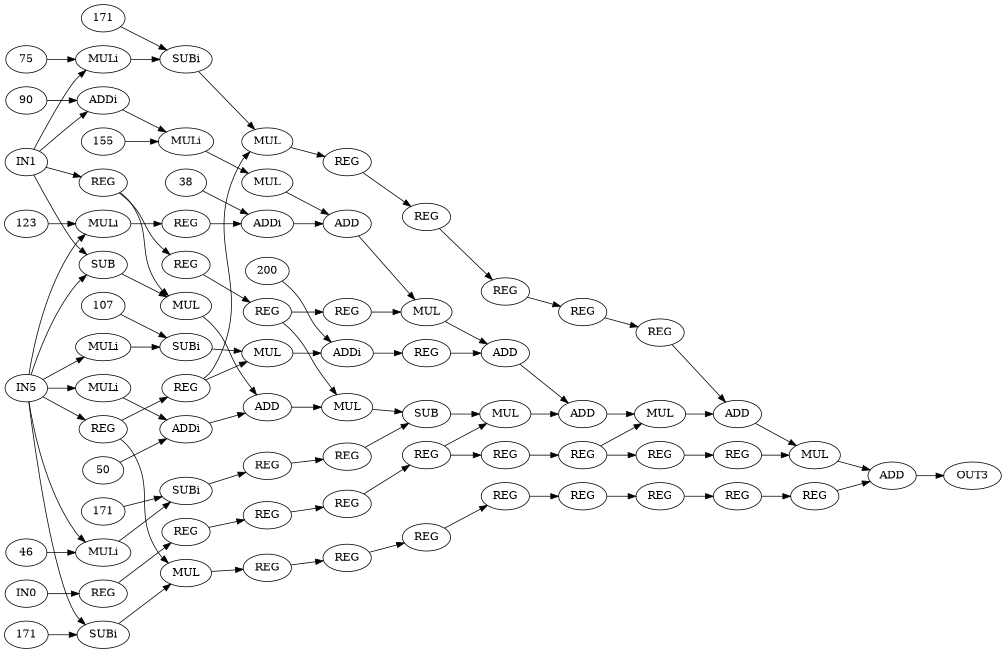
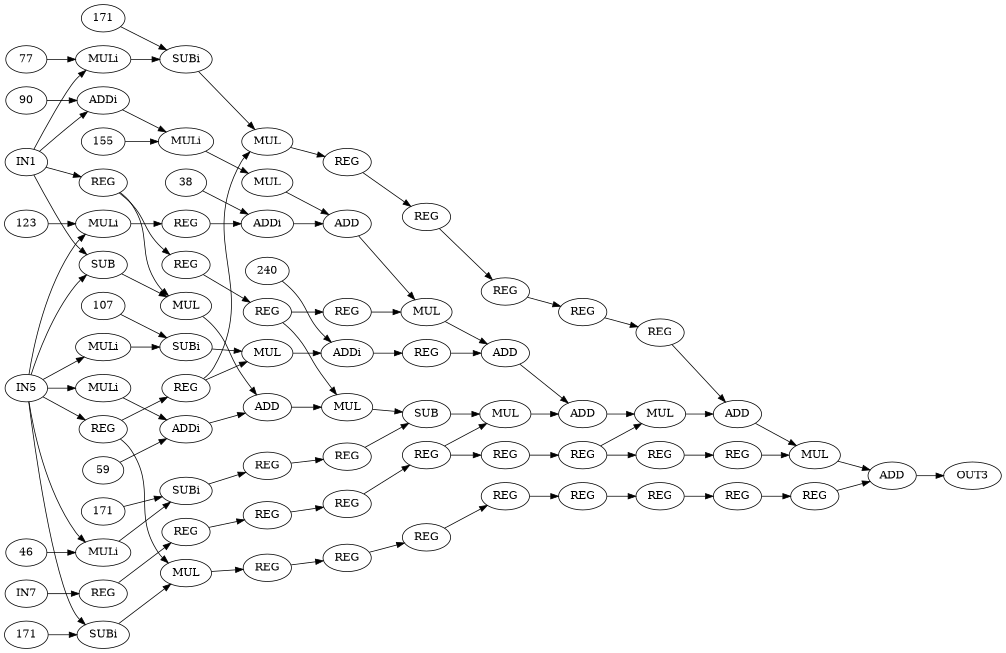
  digraph {
    rankdir=LR
-   n1 [label=IN0]
+   n1 [label=IN7]
    n2 [label=REG]
    n3 [label=REG]
    n4 [label=IN1]
    n5 [label=SUB]
    n6 [VALUE=90 label=ADDi]
    n7 [VALUE=77 label=MULi]
    n8 [label=REG]
    n9 [label=MUL]
    n10 [VALUE=155 label=MULi]
    n11 [VALUE=171 label=SUBi]
    n12 [label=REG]
    n13 [label=IN5]
    n14 [VALUE=123 label=MULi]
    n15 [VALUE=138 label=MULi]
    n16 [VALUE=168 label=MULi]
    n17 [VALUE=46 label=MULi]
    n18 [VALUE=171 label=SUBi]
    n19 [label=REG]
    n20 [label=REG]
    n21 [VALUE=50 label=ADDi]
    n22 [VALUE=107 label=SUBi]
    n23 [VALUE=171 label=SUBi]
    n24 [label=MUL]
    n25 [label=REG]
    n26 [label=OUT3]
    n27 [label=MUL]
    n28 [label=ADD]
    n29 [label=MUL]
    n30 [label=ADD]
    n31 [label=MUL]
    n32 [label=MUL]
    n33 [label=SUB]
    n34 [label=MUL]
    n35 [label=REG]
    n36 [label=REG]
    n37 [label=MUL]
    n38 [label=ADD]
    n39 [label=ADD]
    n40 [label=ADD]
    n41 [label=MUL]
    n42 [label=ADD]
    n43 [label=REG]
    n44 [label=REG]
    n45 [label=MUL]
    n46 [VALUE=200 label=ADDi]
    n47 [label=REG]
    n48 [label=90]
    n49 [VALUE=38 label=ADDi]
    n50 [label=38]
-   n51 [label=50]
-   n52 [label=200]
+   n51 [label=59]
+   n52 [label=240]
    n53 [label=155]
-   n54 [label=75]
+   n54 [label=77]
    n55 [label=123]
    n56 [label=REG]
    n57 [label=46]
    n58 [label=171]
    n59 [label=171]
    n60 [label=REG]
    n61 [label=171]
    n62 [label=107]
    n63 [label=REG]
    n64 [label=REG]
    n65 [label=REG]
    n66 [label=REG]
    n67 [label=REG]
    n68 [label=REG]
    n69 [label=REG]
    n70 [label=REG]
    n71 [label=REG]
    n72 [label=REG]
    n73 [label=REG]
    n74 [label=REG]
    n75 [label=REG]
    n76 [label=REG]
    n77 [label=REG]
    n78 [label=REG]
    n79 [label=REG]
    n80 [label=REG]
    n1 -> n2
    n2 -> n3
    n3 -> n63
    n4 -> n5
    n4 -> n6
    n4 -> n7
    n4 -> n8
    n5 -> n9
    n6 -> n10
    n7 -> n11
    n8 -> n9
    n8 -> n12
    n9 -> n40
    n10 -> n41
    n11 -> n34
    n12 -> n70
    n13 -> n5
    n13 -> n14
    n13 -> n15
    n13 -> n16
    n13 -> n17
    n13 -> n18
    n13 -> n19
    n14 -> n20
    n15 -> n21
    n16 -> n22
    n17 -> n23
    n18 -> n24
    n19 -> n24
    n19 -> n25
    n20 -> n49
    n21 -> n40
    n22 -> n45
    n23 -> n56
    n24 -> n43
    n25 -> n34
    n25 -> n45
    n27 -> n28
    n28 -> n26
    n29 -> n30
    n30 -> n31
    n31 -> n39
    n32 -> n33
    n33 -> n29
    n34 -> n35
    n35 -> n36
    n36 -> n72
    n37 -> n38
    n38 -> n30
    n39 -> n27
    n40 -> n32
    n41 -> n42
    n42 -> n37
    n43 -> n44
    n44 -> n75
    n45 -> n46
    n46 -> n47
    n47 -> n38
    n48 -> n6
    n49 -> n42
    n50 -> n49
    n51 -> n21
    n52 -> n46
    n53 -> n10
    n54 -> n7
    n55 -> n14
    n56 -> n60
    n57 -> n17
    n58 -> n11
    n59 -> n18
    n60 -> n33
    n61 -> n23
    n62 -> n22
    n63 -> n64
    n64 -> n65
    n65 -> n29
    n65 -> n66
    n66 -> n67
    n67 -> n31
    n67 -> n68
    n68 -> n69
    n69 -> n27
    n70 -> n32
    n70 -> n71
    n71 -> n37
    n72 -> n73
    n73 -> n74
    n74 -> n39
    n75 -> n76
    n76 -> n77
    n77 -> n78
    n78 -> n79
    n79 -> n80
    n80 -> n28
  }
